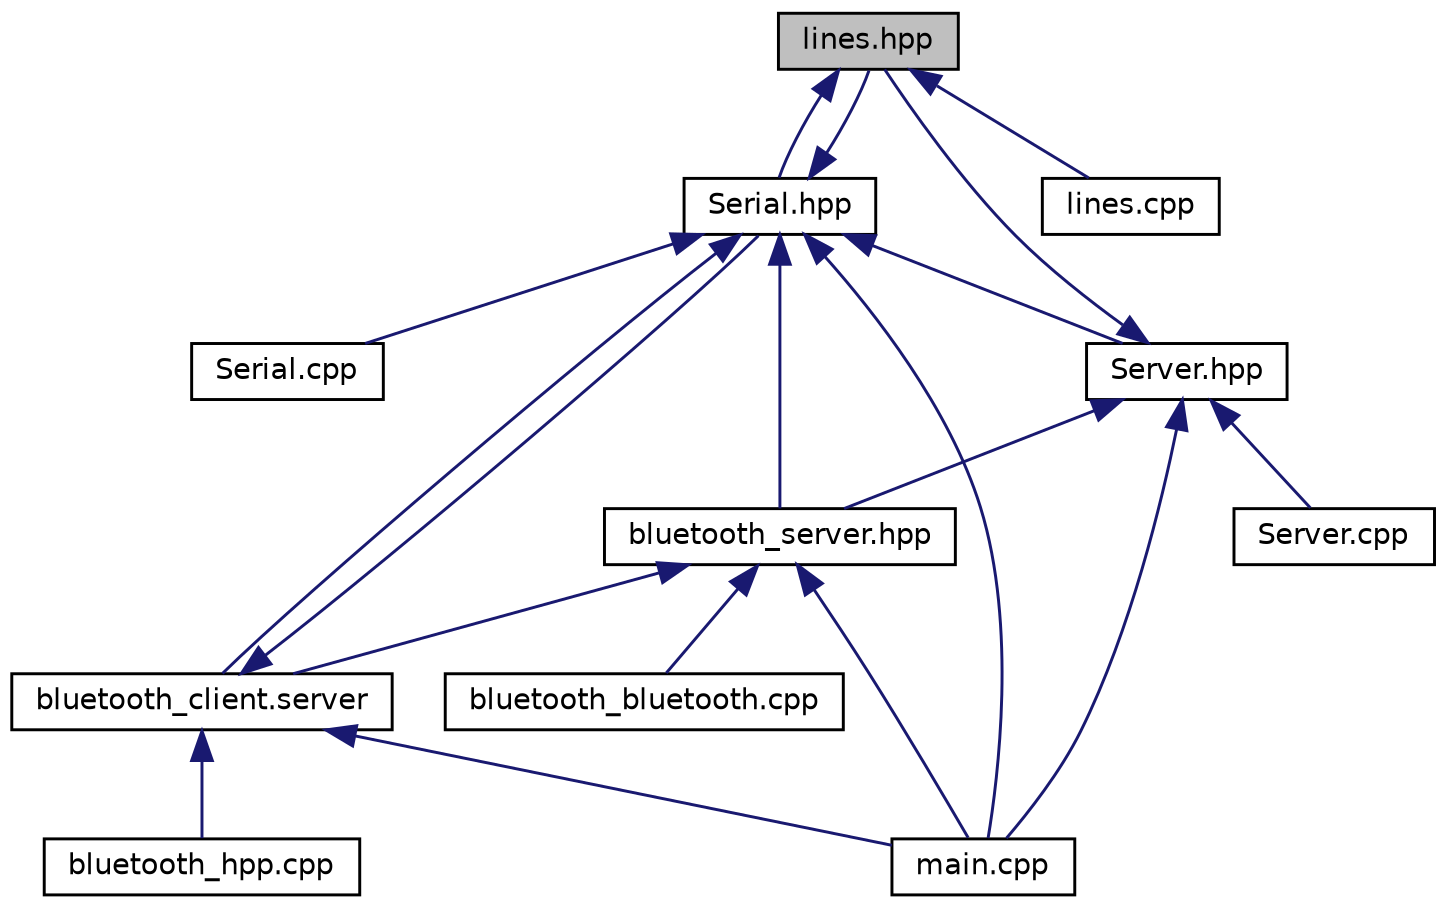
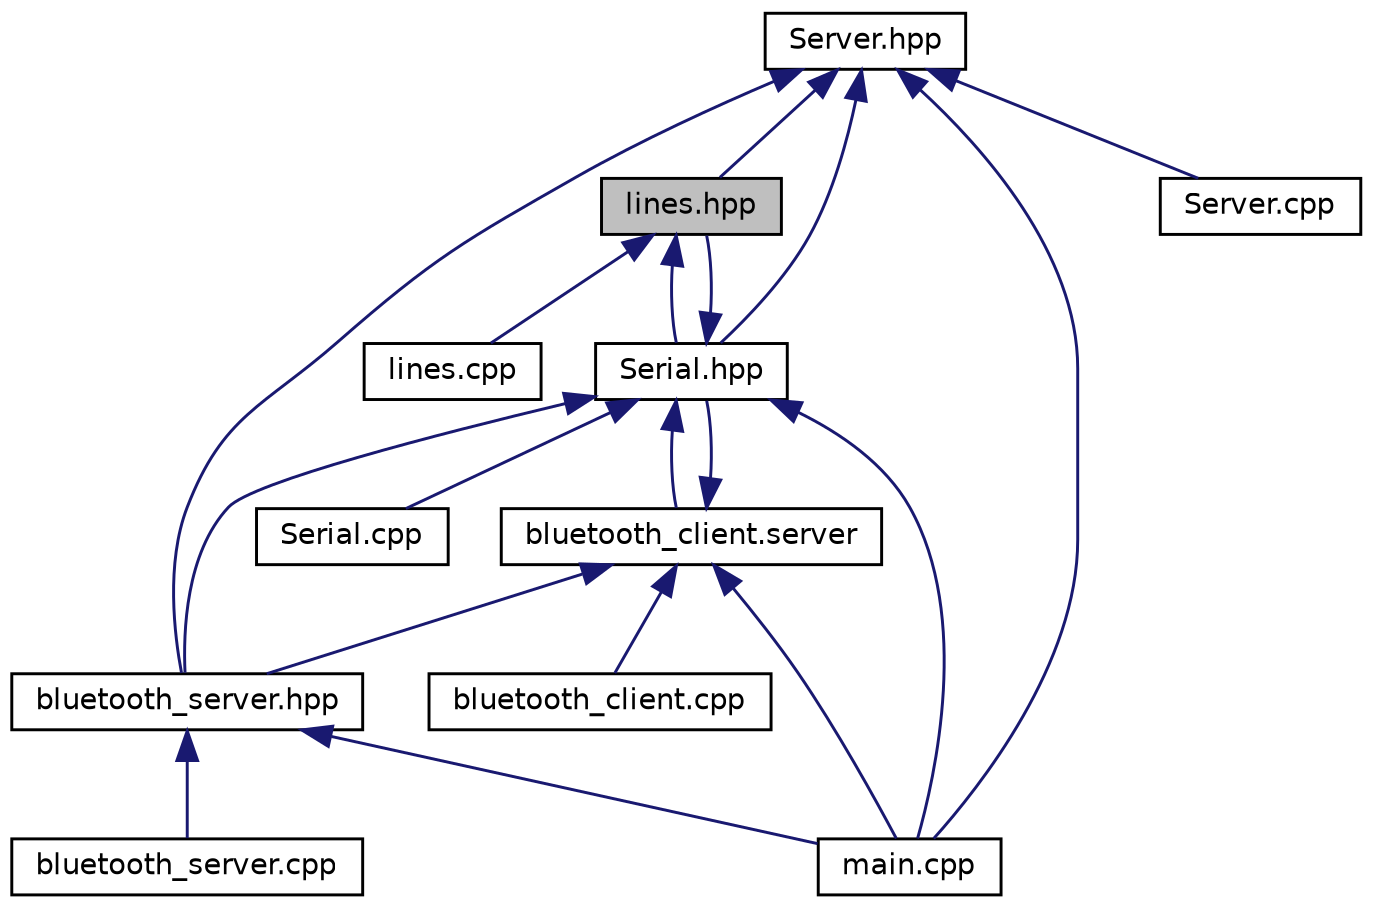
  digraph {
    node [color=black fillcolor=white fontname=Helvetica fontsize=10 shape=record style=filled]
    edge [color=midnightblue dir=back fontname=Helvetica fontsize=10 labelfontname=Helvetica labelfontsize=10 style=solid]
    n1 [fillcolor=grey75 fontcolor=black height=0.2 label="lines.hpp" width=0.4]
    n2 [height=0.2 label="Serial.hpp" width=0.4]
    n3 [height=0.2 label="lines.cpp" width=0.4]
    n4 [height=0.2 label="Server.hpp" width=0.4]
    n5 [height=0.2 label="bluetooth_client.server" width=0.4]
    n6 [height=0.2 label="bluetooth_server.hpp" width=0.4]
    n7 [height=0.2 label="main.cpp" width=0.4]
    n8 [height=0.2 label="Serial.cpp" width=0.4]
    n9 [height=0.2 label="Server.cpp" width=0.4]
-   n10 [height=0.2 label="bluetooth_hpp.cpp" width=0.4]
-   n11 [height=0.2 label="bluetooth_bluetooth.cpp" width=0.4]
+   n10 [height=0.2 label="bluetooth_client.cpp" width=0.4]
+   n11 [height=0.2 label="bluetooth_server.cpp" width=0.4]
    n1 -> n2
    n1 -> n3
    n2 -> n1
-   n2 -> n4
+   n4 -> n2
    n2 -> n5
    n2 -> n6
    n2 -> n7
    n2 -> n8
    n4 -> n1
    n4 -> n6
    n4 -> n7
    n4 -> n9
    n5 -> n2
-   n6 -> n5
+   n5 -> n6
    n5 -> n7
    n5 -> n10
    n6 -> n7
    n6 -> n11
  }
